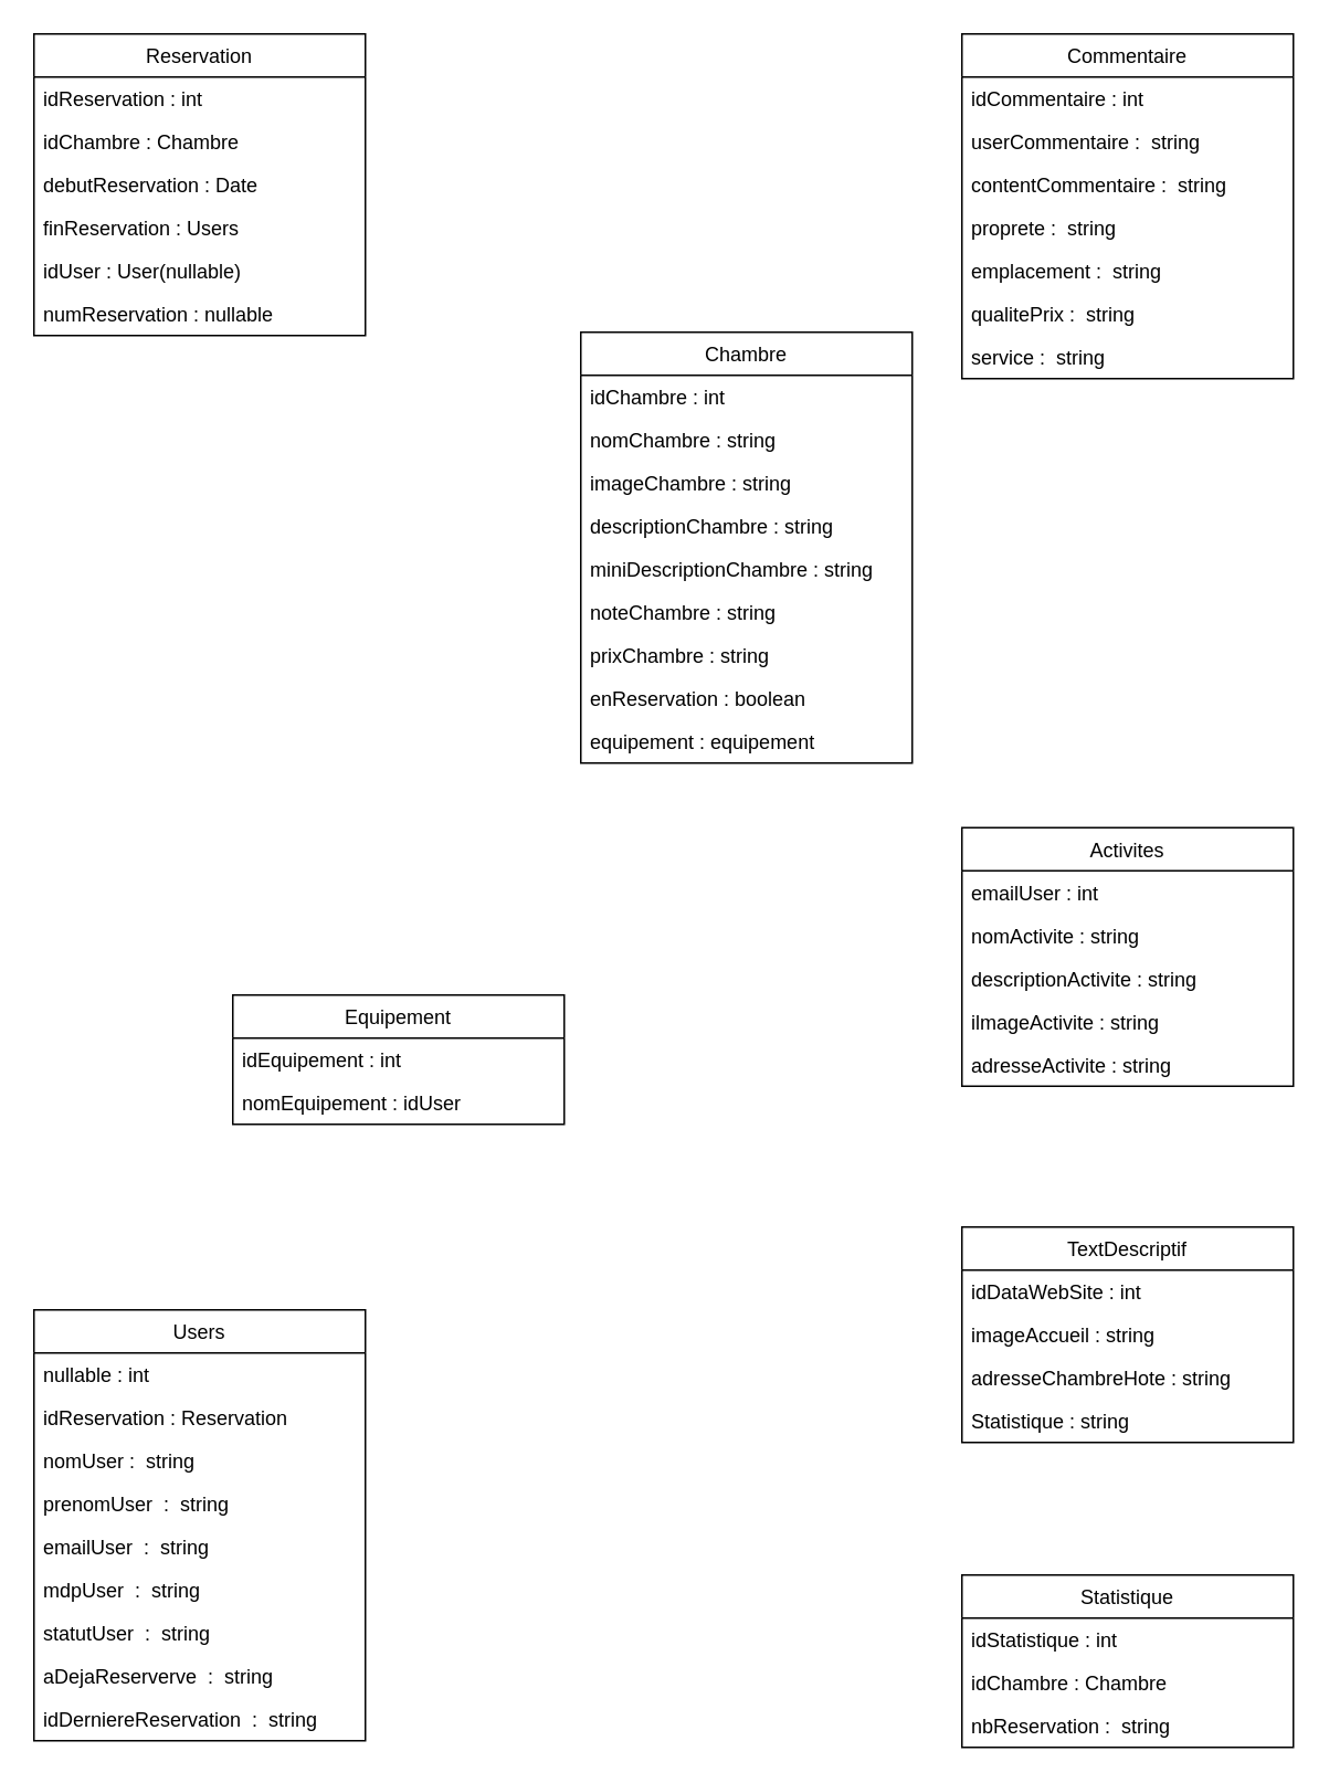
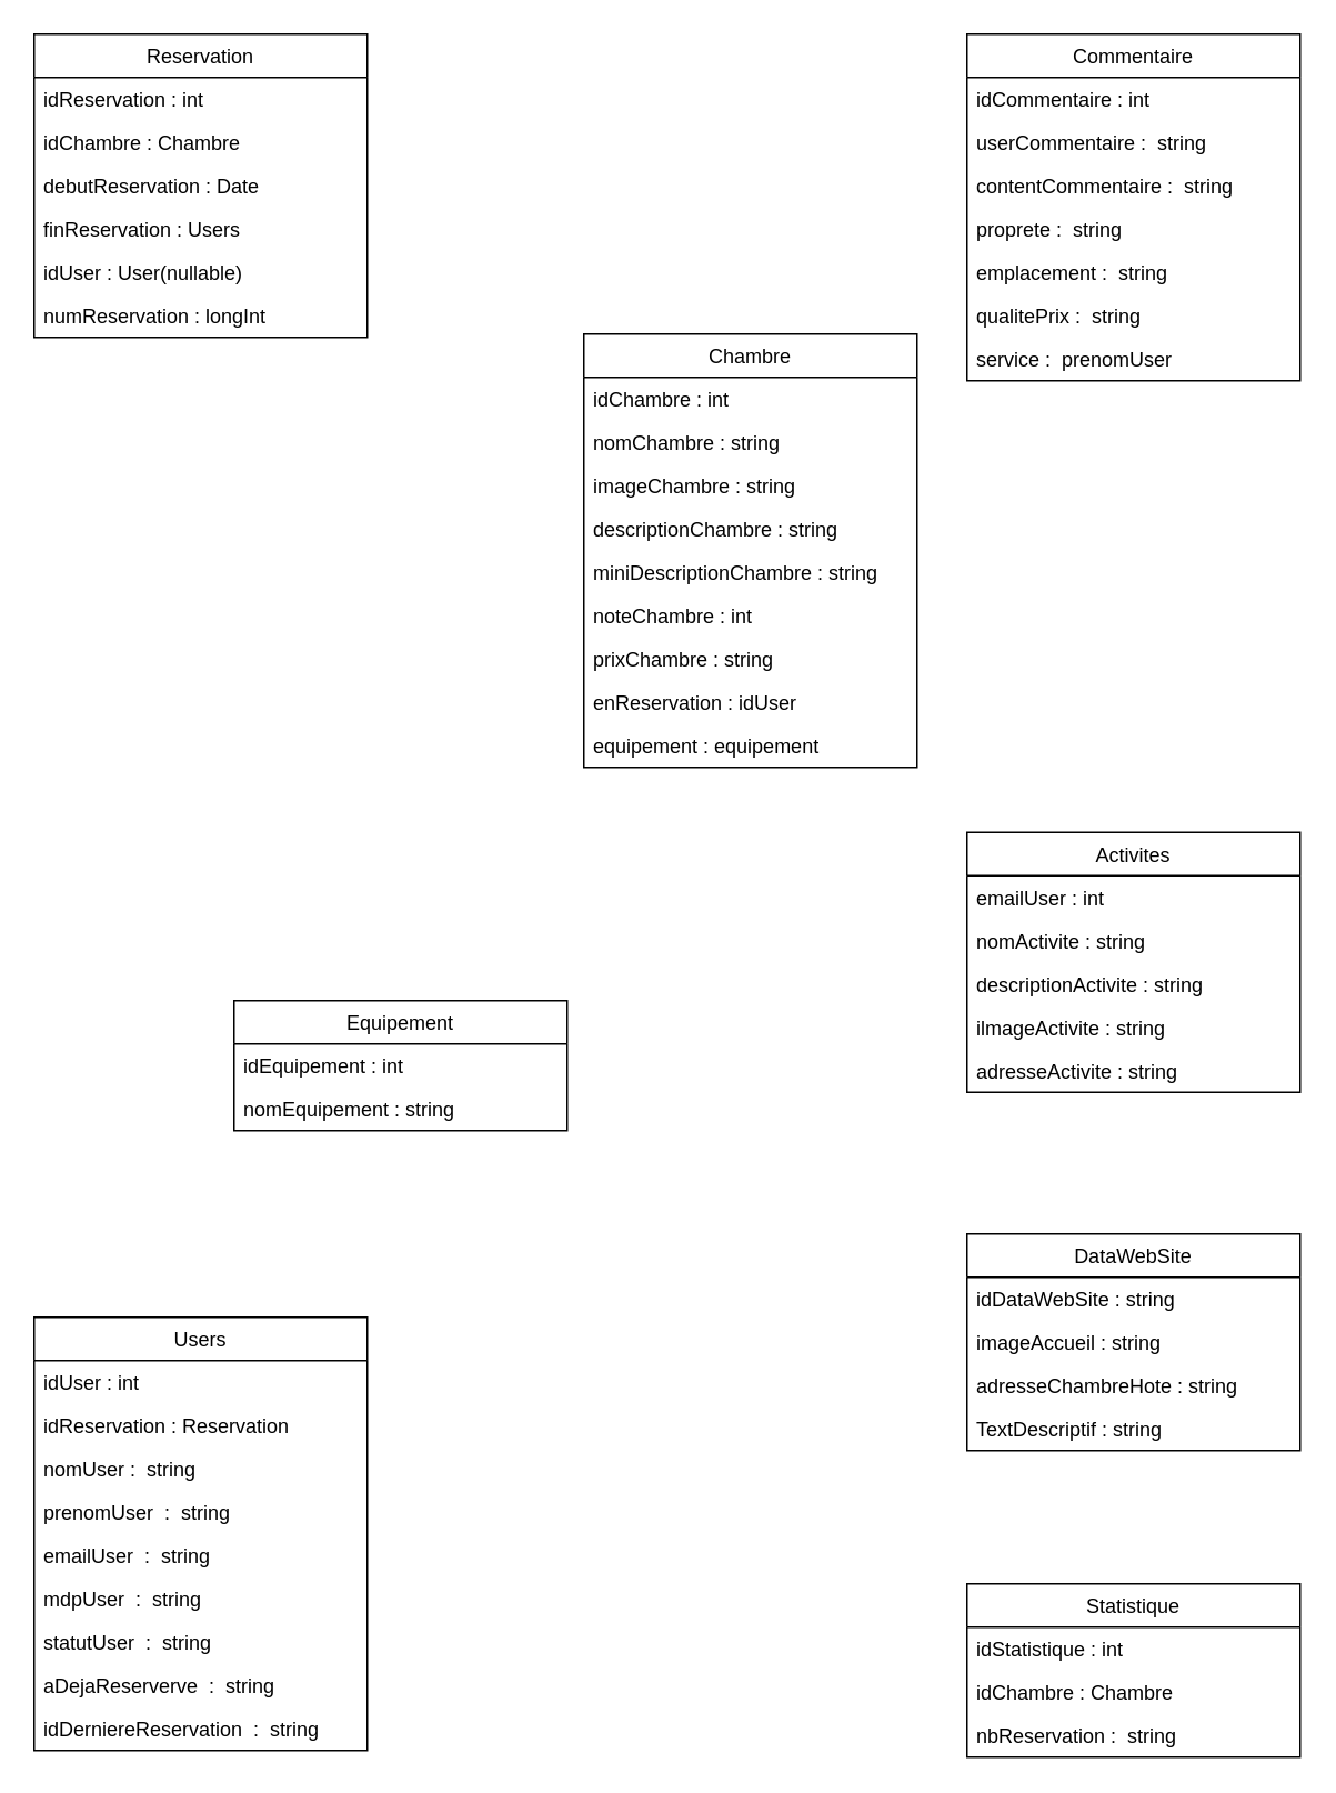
  <mxCell id="0" />
  <mxCell id="1" parent="0" />
  <mxCell id="2" value="Chambre" style="swimlane;fontStyle=0;childLayout=stackLayout;horizontal=1;startSize=26;fillColor=none;horizontalStack=0;resizeParent=1;resizeParentMax=0;resizeLast=0;collapsible=1;marginBottom=0;" parent="1" vertex="1"><mxGeometry x="350" y="200" width="200" height="260" as="geometry" /></mxCell>
  <mxCell id="3" value="idChambre : int" style="text;strokeColor=none;fillColor=none;align=left;verticalAlign=top;spacingLeft=4;spacingRight=4;overflow=hidden;rotatable=0;points=[[0,0.5],[1,0.5]];portConstraint=eastwest;" parent="2" vertex="1"><mxGeometry y="26" width="200" height="26" as="geometry" /></mxCell>
  <mxCell id="4" value="nomChambre : string" style="text;strokeColor=none;fillColor=none;align=left;verticalAlign=top;spacingLeft=4;spacingRight=4;overflow=hidden;rotatable=0;points=[[0,0.5],[1,0.5]];portConstraint=eastwest;" parent="2" vertex="1"><mxGeometry y="52" width="200" height="26" as="geometry" /></mxCell>
  <mxCell id="5" value="imageChambre : string" style="text;strokeColor=none;fillColor=none;align=left;verticalAlign=top;spacingLeft=4;spacingRight=4;overflow=hidden;rotatable=0;points=[[0,0.5],[1,0.5]];portConstraint=eastwest;" parent="2" vertex="1"><mxGeometry y="78" width="200" height="26" as="geometry" /></mxCell>
  <mxCell id="6" value="descriptionChambre : string" style="text;strokeColor=none;fillColor=none;align=left;verticalAlign=top;spacingLeft=4;spacingRight=4;overflow=hidden;rotatable=0;points=[[0,0.5],[1,0.5]];portConstraint=eastwest;" parent="2" vertex="1"><mxGeometry y="104" width="200" height="26" as="geometry" /></mxCell>
  <mxCell id="7" value="miniDescriptionChambre : string" style="text;strokeColor=none;fillColor=none;align=left;verticalAlign=top;spacingLeft=4;spacingRight=4;overflow=hidden;rotatable=0;points=[[0,0.5],[1,0.5]];portConstraint=eastwest;" parent="2" vertex="1"><mxGeometry y="130" width="200" height="26" as="geometry" /></mxCell>
- <mxCell id="8" value="noteChambre : string" style="text;strokeColor=none;fillColor=none;align=left;verticalAlign=top;spacingLeft=4;spacingRight=4;overflow=hidden;rotatable=0;points=[[0,0.5],[1,0.5]];portConstraint=eastwest;" parent="2" vertex="1"><mxGeometry y="156" width="200" height="26" as="geometry" /></mxCell>
+ <mxCell id="8" value="noteChambre : int" style="text;strokeColor=none;fillColor=none;align=left;verticalAlign=top;spacingLeft=4;spacingRight=4;overflow=hidden;rotatable=0;points=[[0,0.5],[1,0.5]];portConstraint=eastwest;" parent="2" vertex="1"><mxGeometry y="156" width="200" height="26" as="geometry" /></mxCell>
  <mxCell id="9" value="prixChambre : string" style="text;strokeColor=none;fillColor=none;align=left;verticalAlign=top;spacingLeft=4;spacingRight=4;overflow=hidden;rotatable=0;points=[[0,0.5],[1,0.5]];portConstraint=eastwest;" parent="2" vertex="1"><mxGeometry y="182" width="200" height="26" as="geometry" /></mxCell>
- <mxCell id="10" value="enReservation : boolean" style="text;strokeColor=none;fillColor=none;align=left;verticalAlign=top;spacingLeft=4;spacingRight=4;overflow=hidden;rotatable=0;points=[[0,0.5],[1,0.5]];portConstraint=eastwest;" parent="2" vertex="1"><mxGeometry y="208" width="200" height="26" as="geometry" /></mxCell>
+ <mxCell id="10" value="enReservation : idUser" style="text;strokeColor=none;fillColor=none;align=left;verticalAlign=top;spacingLeft=4;spacingRight=4;overflow=hidden;rotatable=0;points=[[0,0.5],[1,0.5]];portConstraint=eastwest;" parent="2" vertex="1"><mxGeometry y="208" width="200" height="26" as="geometry" /></mxCell>
  <mxCell id="11" value="equipement : equipement" style="text;strokeColor=none;fillColor=none;align=left;verticalAlign=top;spacingLeft=4;spacingRight=4;overflow=hidden;rotatable=0;points=[[0,0.5],[1,0.5]];portConstraint=eastwest;" vertex="1" parent="2"><mxGeometry y="234" width="200" height="26" as="geometry" /></mxCell>
  <mxCell id="12" value="Reservation" style="swimlane;fontStyle=0;childLayout=stackLayout;horizontal=1;startSize=26;fillColor=none;horizontalStack=0;resizeParent=1;resizeParentMax=0;resizeLast=0;collapsible=1;marginBottom=0;" parent="1" vertex="1"><mxGeometry x="20" y="20" width="200" height="182" as="geometry" /></mxCell>
  <mxCell id="13" value="idReservation : int" style="text;strokeColor=none;fillColor=none;align=left;verticalAlign=top;spacingLeft=4;spacingRight=4;overflow=hidden;rotatable=0;points=[[0,0.5],[1,0.5]];portConstraint=eastwest;" parent="12" vertex="1"><mxGeometry y="26" width="200" height="26" as="geometry" /></mxCell>
  <mxCell id="14" value="idChambre : Chambre" style="text;strokeColor=none;fillColor=none;align=left;verticalAlign=top;spacingLeft=4;spacingRight=4;overflow=hidden;rotatable=0;points=[[0,0.5],[1,0.5]];portConstraint=eastwest;" parent="12" vertex="1"><mxGeometry y="52" width="200" height="26" as="geometry" /></mxCell>
  <mxCell id="15" value="debutReservation : Date" style="text;strokeColor=none;fillColor=none;align=left;verticalAlign=top;spacingLeft=4;spacingRight=4;overflow=hidden;rotatable=0;points=[[0,0.5],[1,0.5]];portConstraint=eastwest;" parent="12" vertex="1"><mxGeometry y="78" width="200" height="26" as="geometry" /></mxCell>
  <mxCell id="16" value="finReservation : Users" style="text;strokeColor=none;fillColor=none;align=left;verticalAlign=top;spacingLeft=4;spacingRight=4;overflow=hidden;rotatable=0;points=[[0,0.5],[1,0.5]];portConstraint=eastwest;" parent="12" vertex="1"><mxGeometry y="104" width="200" height="26" as="geometry" /></mxCell>
  <mxCell id="17" value="idUser : User(nullable)" style="text;strokeColor=none;fillColor=none;align=left;verticalAlign=top;spacingLeft=4;spacingRight=4;overflow=hidden;rotatable=0;points=[[0,0.5],[1,0.5]];portConstraint=eastwest;" vertex="1" parent="12"><mxGeometry y="130" width="200" height="26" as="geometry" /></mxCell>
- <mxCell id="18" value="numReservation : nullable" style="text;strokeColor=none;fillColor=none;align=left;verticalAlign=top;spacingLeft=4;spacingRight=4;overflow=hidden;rotatable=0;points=[[0,0.5],[1,0.5]];portConstraint=eastwest;" vertex="1" parent="12"><mxGeometry y="156" width="200" height="26" as="geometry" /></mxCell>
+ <mxCell id="18" value="numReservation : longInt" style="text;strokeColor=none;fillColor=none;align=left;verticalAlign=top;spacingLeft=4;spacingRight=4;overflow=hidden;rotatable=0;points=[[0,0.5],[1,0.5]];portConstraint=eastwest;" vertex="1" parent="12"><mxGeometry y="156" width="200" height="26" as="geometry" /></mxCell>
  <mxCell id="19" value="Statistique" style="swimlane;fontStyle=0;childLayout=stackLayout;horizontal=1;startSize=26;fillColor=none;horizontalStack=0;resizeParent=1;resizeParentMax=0;resizeLast=0;collapsible=1;marginBottom=0;" parent="1" vertex="1"><mxGeometry x="580" y="950" width="200" height="104" as="geometry" /></mxCell>
  <mxCell id="20" value="idStatistique : int" style="text;strokeColor=none;fillColor=none;align=left;verticalAlign=top;spacingLeft=4;spacingRight=4;overflow=hidden;rotatable=0;points=[[0,0.5],[1,0.5]];portConstraint=eastwest;" parent="19" vertex="1"><mxGeometry y="26" width="200" height="26" as="geometry" /></mxCell>
  <mxCell id="21" value="idChambre : Chambre" style="text;strokeColor=none;fillColor=none;align=left;verticalAlign=top;spacingLeft=4;spacingRight=4;overflow=hidden;rotatable=0;points=[[0,0.5],[1,0.5]];portConstraint=eastwest;" parent="19" vertex="1"><mxGeometry y="52" width="200" height="26" as="geometry" /></mxCell>
  <mxCell id="22" value="nbReservation :  string" style="text;strokeColor=none;fillColor=none;align=left;verticalAlign=top;spacingLeft=4;spacingRight=4;overflow=hidden;rotatable=0;points=[[0,0.5],[1,0.5]];portConstraint=eastwest;" parent="19" vertex="1"><mxGeometry y="78" width="200" height="26" as="geometry" /></mxCell>
- <mxCell id="23" value="TextDescriptif" style="swimlane;fontStyle=0;childLayout=stackLayout;horizontal=1;startSize=26;fillColor=none;horizontalStack=0;resizeParent=1;resizeParentMax=0;resizeLast=0;collapsible=1;marginBottom=0;" parent="1" vertex="1"><mxGeometry x="580" y="740" width="200" height="130" as="geometry" /></mxCell>
- <mxCell id="24" value="idDataWebSite : int" style="text;strokeColor=none;fillColor=none;align=left;verticalAlign=top;spacingLeft=4;spacingRight=4;overflow=hidden;rotatable=0;points=[[0,0.5],[1,0.5]];portConstraint=eastwest;" parent="23" vertex="1"><mxGeometry y="26" width="200" height="26" as="geometry" /></mxCell>
+ <mxCell id="23" value="DataWebSite" style="swimlane;fontStyle=0;childLayout=stackLayout;horizontal=1;startSize=26;fillColor=none;horizontalStack=0;resizeParent=1;resizeParentMax=0;resizeLast=0;collapsible=1;marginBottom=0;" parent="1" vertex="1"><mxGeometry x="580" y="740" width="200" height="130" as="geometry" /></mxCell>
+ <mxCell id="24" value="idDataWebSite : string" style="text;strokeColor=none;fillColor=none;align=left;verticalAlign=top;spacingLeft=4;spacingRight=4;overflow=hidden;rotatable=0;points=[[0,0.5],[1,0.5]];portConstraint=eastwest;" parent="23" vertex="1"><mxGeometry y="26" width="200" height="26" as="geometry" /></mxCell>
  <mxCell id="25" value="imageAccueil : string" style="text;strokeColor=none;fillColor=none;align=left;verticalAlign=top;spacingLeft=4;spacingRight=4;overflow=hidden;rotatable=0;points=[[0,0.5],[1,0.5]];portConstraint=eastwest;" parent="23" vertex="1"><mxGeometry y="52" width="200" height="26" as="geometry" /></mxCell>
  <mxCell id="26" value="adresseChambreHote : string" style="text;strokeColor=none;fillColor=none;align=left;verticalAlign=top;spacingLeft=4;spacingRight=4;overflow=hidden;rotatable=0;points=[[0,0.5],[1,0.5]];portConstraint=eastwest;" parent="23" vertex="1"><mxGeometry y="78" width="200" height="26" as="geometry" /></mxCell>
- <mxCell id="27" value="Statistique : string" style="text;strokeColor=none;fillColor=none;align=left;verticalAlign=top;spacingLeft=4;spacingRight=4;overflow=hidden;rotatable=0;points=[[0,0.5],[1,0.5]];portConstraint=eastwest;" vertex="1" parent="23"><mxGeometry y="104" width="200" height="26" as="geometry" /></mxCell>
+ <mxCell id="27" value="TextDescriptif : string" style="text;strokeColor=none;fillColor=none;align=left;verticalAlign=top;spacingLeft=4;spacingRight=4;overflow=hidden;rotatable=0;points=[[0,0.5],[1,0.5]];portConstraint=eastwest;" vertex="1" parent="23"><mxGeometry y="104" width="200" height="26" as="geometry" /></mxCell>
  <mxCell id="28" value="Equipement" style="swimlane;fontStyle=0;childLayout=stackLayout;horizontal=1;startSize=26;fillColor=none;horizontalStack=0;resizeParent=1;resizeParentMax=0;resizeLast=0;collapsible=1;marginBottom=0;" parent="1" vertex="1"><mxGeometry x="140" y="600" width="200" height="78" as="geometry" /></mxCell>
  <mxCell id="29" value="idEquipement : int" style="text;strokeColor=none;fillColor=none;align=left;verticalAlign=top;spacingLeft=4;spacingRight=4;overflow=hidden;rotatable=0;points=[[0,0.5],[1,0.5]];portConstraint=eastwest;" parent="28" vertex="1"><mxGeometry y="26" width="200" height="26" as="geometry" /></mxCell>
- <mxCell id="30" value="nomEquipement : idUser" style="text;strokeColor=none;fillColor=none;align=left;verticalAlign=top;spacingLeft=4;spacingRight=4;overflow=hidden;rotatable=0;points=[[0,0.5],[1,0.5]];portConstraint=eastwest;" parent="28" vertex="1"><mxGeometry y="52" width="200" height="26" as="geometry" /></mxCell>
+ <mxCell id="30" value="nomEquipement : string" style="text;strokeColor=none;fillColor=none;align=left;verticalAlign=top;spacingLeft=4;spacingRight=4;overflow=hidden;rotatable=0;points=[[0,0.5],[1,0.5]];portConstraint=eastwest;" parent="28" vertex="1"><mxGeometry y="52" width="200" height="26" as="geometry" /></mxCell>
  <mxCell id="31" value="Commentaire" style="swimlane;fontStyle=0;childLayout=stackLayout;horizontal=1;startSize=26;fillColor=none;horizontalStack=0;resizeParent=1;resizeParentMax=0;resizeLast=0;collapsible=1;marginBottom=0;" parent="1" vertex="1"><mxGeometry x="580" y="20" width="200" height="208" as="geometry" /></mxCell>
  <mxCell id="32" value="idCommentaire : int" style="text;strokeColor=none;fillColor=none;align=left;verticalAlign=top;spacingLeft=4;spacingRight=4;overflow=hidden;rotatable=0;points=[[0,0.5],[1,0.5]];portConstraint=eastwest;" parent="31" vertex="1"><mxGeometry y="26" width="200" height="26" as="geometry" /></mxCell>
  <mxCell id="33" value="userCommentaire :  string" style="text;strokeColor=none;fillColor=none;align=left;verticalAlign=top;spacingLeft=4;spacingRight=4;overflow=hidden;rotatable=0;points=[[0,0.5],[1,0.5]];portConstraint=eastwest;" parent="31" vertex="1"><mxGeometry y="52" width="200" height="26" as="geometry" /></mxCell>
  <mxCell id="34" value="contentCommentaire :  string" style="text;strokeColor=none;fillColor=none;align=left;verticalAlign=top;spacingLeft=4;spacingRight=4;overflow=hidden;rotatable=0;points=[[0,0.5],[1,0.5]];portConstraint=eastwest;" parent="31" vertex="1"><mxGeometry y="78" width="200" height="26" as="geometry" /></mxCell>
  <mxCell id="35" value="proprete :  string" style="text;strokeColor=none;fillColor=none;align=left;verticalAlign=top;spacingLeft=4;spacingRight=4;overflow=hidden;rotatable=0;points=[[0,0.5],[1,0.5]];portConstraint=eastwest;" parent="31" vertex="1"><mxGeometry y="104" width="200" height="26" as="geometry" /></mxCell>
  <mxCell id="36" value="emplacement :  string" style="text;strokeColor=none;fillColor=none;align=left;verticalAlign=top;spacingLeft=4;spacingRight=4;overflow=hidden;rotatable=0;points=[[0,0.5],[1,0.5]];portConstraint=eastwest;" parent="31" vertex="1"><mxGeometry y="130" width="200" height="26" as="geometry" /></mxCell>
  <mxCell id="37" value="qualitePrix :  string" style="text;strokeColor=none;fillColor=none;align=left;verticalAlign=top;spacingLeft=4;spacingRight=4;overflow=hidden;rotatable=0;points=[[0,0.5],[1,0.5]];portConstraint=eastwest;" parent="31" vertex="1"><mxGeometry y="156" width="200" height="26" as="geometry" /></mxCell>
- <mxCell id="38" value="service :  string" style="text;strokeColor=none;fillColor=none;align=left;verticalAlign=top;spacingLeft=4;spacingRight=4;overflow=hidden;rotatable=0;points=[[0,0.5],[1,0.5]];portConstraint=eastwest;" parent="31" vertex="1"><mxGeometry y="182" width="200" height="26" as="geometry" /></mxCell>
+ <mxCell id="38" value="service :  prenomUser" style="text;strokeColor=none;fillColor=none;align=left;verticalAlign=top;spacingLeft=4;spacingRight=4;overflow=hidden;rotatable=0;points=[[0,0.5],[1,0.5]];portConstraint=eastwest;" parent="31" vertex="1"><mxGeometry y="182" width="200" height="26" as="geometry" /></mxCell>
  <mxCell id="39" value="Activites" style="swimlane;fontStyle=0;childLayout=stackLayout;horizontal=1;startSize=26;fillColor=none;horizontalStack=0;resizeParent=1;resizeParentMax=0;resizeLast=0;collapsible=1;marginBottom=0;" parent="1" vertex="1"><mxGeometry x="580" y="499" width="200" height="156" as="geometry" /></mxCell>
  <mxCell id="40" value="emailUser : int" style="text;strokeColor=none;fillColor=none;align=left;verticalAlign=top;spacingLeft=4;spacingRight=4;overflow=hidden;rotatable=0;points=[[0,0.5],[1,0.5]];portConstraint=eastwest;" parent="39" vertex="1"><mxGeometry y="26" width="200" height="26" as="geometry" /></mxCell>
  <mxCell id="41" value="nomActivite : string" style="text;strokeColor=none;fillColor=none;align=left;verticalAlign=top;spacingLeft=4;spacingRight=4;overflow=hidden;rotatable=0;points=[[0,0.5],[1,0.5]];portConstraint=eastwest;" parent="39" vertex="1"><mxGeometry y="52" width="200" height="26" as="geometry" /></mxCell>
  <mxCell id="42" value="descriptionActivite : string" style="text;strokeColor=none;fillColor=none;align=left;verticalAlign=top;spacingLeft=4;spacingRight=4;overflow=hidden;rotatable=0;points=[[0,0.5],[1,0.5]];portConstraint=eastwest;" parent="39" vertex="1"><mxGeometry y="78" width="200" height="26" as="geometry" /></mxCell>
  <mxCell id="43" value="ilmageActivite : string" style="text;strokeColor=none;fillColor=none;align=left;verticalAlign=top;spacingLeft=4;spacingRight=4;overflow=hidden;rotatable=0;points=[[0,0.5],[1,0.5]];portConstraint=eastwest;" parent="39" vertex="1"><mxGeometry y="104" width="200" height="26" as="geometry" /></mxCell>
  <mxCell id="44" value="adresseActivite : string" style="text;strokeColor=none;fillColor=none;align=left;verticalAlign=top;spacingLeft=4;spacingRight=4;overflow=hidden;rotatable=0;points=[[0,0.5],[1,0.5]];portConstraint=eastwest;" parent="39" vertex="1"><mxGeometry y="130" width="200" height="26" as="geometry" /></mxCell>
  <mxCell id="45" value="Users" style="swimlane;fontStyle=0;childLayout=stackLayout;horizontal=1;startSize=26;fillColor=none;horizontalStack=0;resizeParent=1;resizeParentMax=0;resizeLast=0;collapsible=1;marginBottom=0;" vertex="1" parent="1"><mxGeometry x="20" y="790" width="200" height="260" as="geometry" /></mxCell>
- <mxCell id="46" value="nullable : int" style="text;strokeColor=none;fillColor=none;align=left;verticalAlign=top;spacingLeft=4;spacingRight=4;overflow=hidden;rotatable=0;points=[[0,0.5],[1,0.5]];portConstraint=eastwest;" vertex="1" parent="45"><mxGeometry y="26" width="200" height="26" as="geometry" /></mxCell>
+ <mxCell id="46" value="idUser : int" style="text;strokeColor=none;fillColor=none;align=left;verticalAlign=top;spacingLeft=4;spacingRight=4;overflow=hidden;rotatable=0;points=[[0,0.5],[1,0.5]];portConstraint=eastwest;" vertex="1" parent="45"><mxGeometry y="26" width="200" height="26" as="geometry" /></mxCell>
  <mxCell id="47" value="idReservation : Reservation" style="text;strokeColor=none;fillColor=none;align=left;verticalAlign=top;spacingLeft=4;spacingRight=4;overflow=hidden;rotatable=0;points=[[0,0.5],[1,0.5]];portConstraint=eastwest;" vertex="1" parent="45"><mxGeometry y="52" width="200" height="26" as="geometry" /></mxCell>
  <mxCell id="48" value="nomUser :  string" style="text;strokeColor=none;fillColor=none;align=left;verticalAlign=top;spacingLeft=4;spacingRight=4;overflow=hidden;rotatable=0;points=[[0,0.5],[1,0.5]];portConstraint=eastwest;" vertex="1" parent="45"><mxGeometry y="78" width="200" height="26" as="geometry" /></mxCell>
  <mxCell id="49" value="prenomUser  :  string" style="text;strokeColor=none;fillColor=none;align=left;verticalAlign=top;spacingLeft=4;spacingRight=4;overflow=hidden;rotatable=0;points=[[0,0.5],[1,0.5]];portConstraint=eastwest;" vertex="1" parent="45"><mxGeometry y="104" width="200" height="26" as="geometry" /></mxCell>
  <mxCell id="50" value="emailUser  :  string" style="text;strokeColor=none;fillColor=none;align=left;verticalAlign=top;spacingLeft=4;spacingRight=4;overflow=hidden;rotatable=0;points=[[0,0.5],[1,0.5]];portConstraint=eastwest;" vertex="1" parent="45"><mxGeometry y="130" width="200" height="26" as="geometry" /></mxCell>
  <mxCell id="51" value="mdpUser  :  string" style="text;strokeColor=none;fillColor=none;align=left;verticalAlign=top;spacingLeft=4;spacingRight=4;overflow=hidden;rotatable=0;points=[[0,0.5],[1,0.5]];portConstraint=eastwest;" vertex="1" parent="45"><mxGeometry y="156" width="200" height="26" as="geometry" /></mxCell>
  <mxCell id="52" value="statutUser  :  string" style="text;strokeColor=none;fillColor=none;align=left;verticalAlign=top;spacingLeft=4;spacingRight=4;overflow=hidden;rotatable=0;points=[[0,0.5],[1,0.5]];portConstraint=eastwest;" vertex="1" parent="45"><mxGeometry y="182" width="200" height="26" as="geometry" /></mxCell>
  <mxCell id="53" value="aDejaReserverve  :  string" style="text;strokeColor=none;fillColor=none;align=left;verticalAlign=top;spacingLeft=4;spacingRight=4;overflow=hidden;rotatable=0;points=[[0,0.5],[1,0.5]];portConstraint=eastwest;" vertex="1" parent="45"><mxGeometry y="208" width="200" height="26" as="geometry" /></mxCell>
  <mxCell id="54" value="idDerniereReservation  :  string" style="text;strokeColor=none;fillColor=none;align=left;verticalAlign=top;spacingLeft=4;spacingRight=4;overflow=hidden;rotatable=0;points=[[0,0.5],[1,0.5]];portConstraint=eastwest;" vertex="1" parent="45"><mxGeometry y="234" width="200" height="26" as="geometry" /></mxCell>
